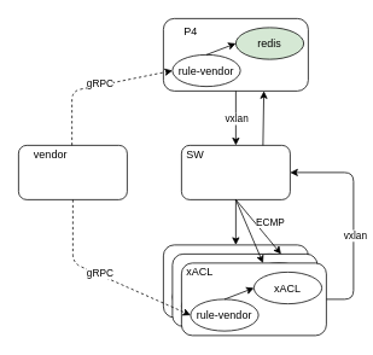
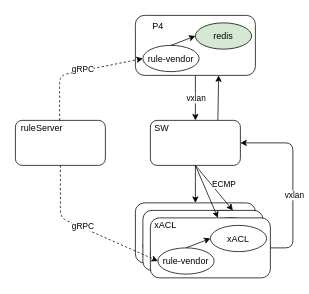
  <mxCell id="0" />
  <mxCell id="1" parent="0" />
  <mxCell id="2" value="" style="rounded=1;whiteSpace=wrap;html=1;" vertex="1" parent="1"><mxGeometry x="180" y="20" width="160" height="80" as="geometry" /></mxCell>
  <mxCell id="3" value="P4" style="text;html=1;align=center;verticalAlign=middle;resizable=0;points=[];autosize=1;" vertex="1" parent="1"><mxGeometry x="195" y="25" width="30" height="20" as="geometry" /></mxCell>
  <mxCell id="4" value="" style="rounded=1;whiteSpace=wrap;html=1;" vertex="1" parent="1"><mxGeometry x="200" y="160" width="120" height="60" as="geometry" /></mxCell>
  <mxCell id="5" value="SW" style="text;html=1;align=center;verticalAlign=middle;resizable=0;points=[];autosize=1;" vertex="1" parent="1"><mxGeometry x="200" y="160" width="30" height="20" as="geometry" /></mxCell>
  <mxCell id="6" value="" style="rounded=1;whiteSpace=wrap;html=1;" vertex="1" parent="1"><mxGeometry x="180" y="270" width="160" height="80" as="geometry" /></mxCell>
  <mxCell id="7" value="rule-vendor" style="ellipse;whiteSpace=wrap;html=1;" vertex="1" parent="1"><mxGeometry x="190" y="310" width="75" height="35" as="geometry" /></mxCell>
  <mxCell id="8" value="rule-vendor" style="ellipse;whiteSpace=wrap;html=1;" vertex="1" parent="1"><mxGeometry x="190" y="60" width="75" height="35" as="geometry" /></mxCell>
  <mxCell id="9" value="redis" style="ellipse;whiteSpace=wrap;html=1;fillColor=#d5e8d4;" vertex="1" parent="1"><mxGeometry x="260" y="30" width="75" height="35" as="geometry" /></mxCell>
  <mxCell id="10" value="xACL" style="ellipse;whiteSpace=wrap;html=1;" vertex="1" parent="1"><mxGeometry x="260" y="280" width="75" height="35" as="geometry" /></mxCell>
  <mxCell id="11" value="" style="endArrow=classic;html=1;entryX=0;entryY=0.5;entryDx=0;entryDy=0;exitX=0.5;exitY=0;exitDx=0;exitDy=0;" edge="1" parent="1" source="7" target="10"><mxGeometry width="50" height="50" relative="1" as="geometry"><mxPoint x="300" y="290" as="sourcePoint" /><mxPoint x="350" y="240" as="targetPoint" /></mxGeometry></mxCell>
  <mxCell id="12" value="" style="endArrow=classic;html=1;entryX=0;entryY=0.5;entryDx=0;entryDy=0;exitX=0.5;exitY=0;exitDx=0;exitDy=0;" edge="1" parent="1" source="8" target="9"><mxGeometry width="50" height="50" relative="1" as="geometry"><mxPoint x="237.5" y="350" as="sourcePoint" /><mxPoint x="270" y="337.5" as="targetPoint" /></mxGeometry></mxCell>
  <mxCell id="13" value="" style="endArrow=classic;html=1;exitX=0.5;exitY=1;exitDx=0;exitDy=0;" edge="1" parent="1" source="2" target="4"><mxGeometry width="50" height="50" relative="1" as="geometry"><mxPoint x="300" y="320" as="sourcePoint" /><mxPoint x="350" y="270" as="targetPoint" /></mxGeometry></mxCell>
  <mxCell id="14" value="vxlan" style="edgeLabel;html=1;align=center;verticalAlign=middle;resizable=0;points=[];" vertex="1" connectable="0" parent="13"><mxGeometry relative="1" as="geometry"><mxPoint as="offset" /></mxGeometry></mxCell>
  <mxCell id="15" value="" style="rounded=1;whiteSpace=wrap;html=1;" vertex="1" parent="1"><mxGeometry x="190" y="280" width="160" height="80" as="geometry" /></mxCell>
  <mxCell id="16" value="rule-vendor" style="ellipse;whiteSpace=wrap;html=1;" vertex="1" parent="1"><mxGeometry x="200" y="320" width="75" height="35" as="geometry" /></mxCell>
  <mxCell id="17" value="xACL" style="ellipse;whiteSpace=wrap;html=1;" vertex="1" parent="1"><mxGeometry x="270" y="290" width="75" height="35" as="geometry" /></mxCell>
  <mxCell id="18" value="" style="endArrow=classic;html=1;entryX=0;entryY=0.5;entryDx=0;entryDy=0;exitX=0.5;exitY=0;exitDx=0;exitDy=0;" edge="1" source="16" target="17" parent="1"><mxGeometry width="50" height="50" relative="1" as="geometry"><mxPoint x="310" y="300" as="sourcePoint" /><mxPoint x="360" y="250" as="targetPoint" /></mxGeometry></mxCell>
  <mxCell id="19" value="" style="rounded=1;whiteSpace=wrap;html=1;" vertex="1" parent="1"><mxGeometry x="200" y="290" width="160" height="80" as="geometry" /></mxCell>
  <mxCell id="20" value="xACL" style="text;html=1;align=center;verticalAlign=middle;resizable=0;points=[];autosize=1;" vertex="1" parent="1"><mxGeometry x="200" y="290" width="40" height="20" as="geometry" /></mxCell>
  <mxCell id="21" value="rule-vendor" style="ellipse;whiteSpace=wrap;html=1;" vertex="1" parent="1"><mxGeometry x="210" y="330" width="75" height="35" as="geometry" /></mxCell>
  <mxCell id="22" value="xACL" style="ellipse;whiteSpace=wrap;html=1;" vertex="1" parent="1"><mxGeometry x="280" y="300" width="75" height="35" as="geometry" /></mxCell>
  <mxCell id="23" value="" style="endArrow=classic;html=1;entryX=0;entryY=0.5;entryDx=0;entryDy=0;exitX=0.5;exitY=0;exitDx=0;exitDy=0;" edge="1" source="21" target="22" parent="1"><mxGeometry width="50" height="50" relative="1" as="geometry"><mxPoint x="320" y="310" as="sourcePoint" /><mxPoint x="370" y="260" as="targetPoint" /></mxGeometry></mxCell>
  <mxCell id="24" value="" style="endArrow=classic;html=1;exitX=0.5;exitY=1;exitDx=0;exitDy=0;entryX=0.75;entryY=0;entryDx=0;entryDy=0;" edge="1" parent="1" source="4" target="15"><mxGeometry width="50" height="50" relative="1" as="geometry"><mxPoint x="300" y="320" as="sourcePoint" /><mxPoint x="350" y="270" as="targetPoint" /></mxGeometry></mxCell>
  <mxCell id="25" value="ECMP" style="edgeLabel;html=1;align=center;verticalAlign=middle;resizable=0;points=[];" vertex="1" connectable="0" parent="24"><mxGeometry x="-0.131" y="2" relative="1" as="geometry"><mxPoint x="14.2" as="offset" /></mxGeometry></mxCell>
  <mxCell id="26" value="" style="endArrow=classic;html=1;exitX=0.5;exitY=1;exitDx=0;exitDy=0;" edge="1" parent="1" target="6"><mxGeometry width="50" height="50" relative="1" as="geometry"><mxPoint x="260" y="220" as="sourcePoint" /><mxPoint x="310" y="280" as="targetPoint" /></mxGeometry></mxCell>
  <mxCell id="27" value="" style="endArrow=classic;html=1;exitX=0.5;exitY=1;exitDx=0;exitDy=0;entryX=0.563;entryY=0;entryDx=0;entryDy=0;entryPerimeter=0;" edge="1" parent="1" target="19"><mxGeometry width="50" height="50" relative="1" as="geometry"><mxPoint x="260" y="220" as="sourcePoint" /><mxPoint x="260" y="270" as="targetPoint" /></mxGeometry></mxCell>
  <mxCell id="28" value="" style="rounded=1;whiteSpace=wrap;html=1;" vertex="1" parent="1"><mxGeometry x="20" y="160" width="120" height="60" as="geometry" /></mxCell>
- <mxCell id="29" value="vendor" style="text;html=1;align=center;verticalAlign=middle;resizable=0;points=[];autosize=1;" vertex="1" parent="1"><mxGeometry x="20" y="160" width="70" height="20" as="geometry" /></mxCell>
+ <mxCell id="29" value="ruleServer" style="text;html=1;align=center;verticalAlign=middle;resizable=0;points=[];autosize=1;" vertex="1" parent="1"><mxGeometry x="20" y="160" width="70" height="20" as="geometry" /></mxCell>
  <mxCell id="30" value="" style="endArrow=classic;html=1;exitX=0.5;exitY=1;exitDx=0;exitDy=0;entryX=0;entryY=0.5;entryDx=0;entryDy=0;dashed=1;" edge="1" parent="1" source="28" target="21"><mxGeometry width="50" height="50" relative="1" as="geometry"><mxPoint x="300" y="320" as="sourcePoint" /><mxPoint x="350" y="270" as="targetPoint" /><Array as="points"><mxPoint x="80" y="290" /></Array></mxGeometry></mxCell>
  <mxCell id="31" value="" style="endArrow=classic;html=1;dashed=1;exitX=0.843;exitY=0;exitDx=0;exitDy=0;exitPerimeter=0;entryX=0;entryY=0.5;entryDx=0;entryDy=0;" edge="1" parent="1" source="29" target="8"><mxGeometry width="50" height="50" relative="1" as="geometry"><mxPoint x="300" y="320" as="sourcePoint" /><mxPoint x="350" y="270" as="targetPoint" /><Array as="points"><mxPoint x="79" y="100" /></Array></mxGeometry></mxCell>
  <mxCell id="32" value="gRPC" style="edgeLabel;html=1;align=center;verticalAlign=middle;resizable=0;points=[];" vertex="1" connectable="0" parent="31"><mxGeometry x="-0.307" y="-31" relative="1" as="geometry"><mxPoint x="24" y="-39" as="offset" /></mxGeometry></mxCell>
  <mxCell id="33" value="gRPC" style="edgeLabel;html=1;align=center;verticalAlign=middle;resizable=0;points=[];" vertex="1" connectable="0" parent="31"><mxGeometry x="-0.307" y="-31" relative="1" as="geometry"><mxPoint x="24.84" y="169.62" as="offset" /></mxGeometry></mxCell>
  <mxCell id="34" value="" style="endArrow=classic;html=1;exitX=1;exitY=0.5;exitDx=0;exitDy=0;entryX=1;entryY=0.5;entryDx=0;entryDy=0;" edge="1" parent="1" source="19" target="4"><mxGeometry width="50" height="50" relative="1" as="geometry"><mxPoint x="300" y="320" as="sourcePoint" /><mxPoint x="350" y="270" as="targetPoint" /><Array as="points"><mxPoint x="390" y="330" /><mxPoint x="390" y="190" /></Array></mxGeometry></mxCell>
  <mxCell id="35" value="vxlan" style="edgeLabel;html=1;align=center;verticalAlign=middle;resizable=0;points=[];" vertex="1" connectable="0" parent="34"><mxGeometry x="-0.158" y="-1" relative="1" as="geometry"><mxPoint as="offset" /></mxGeometry></mxCell>
  <mxCell id="36" value="" style="endArrow=classic;html=1;exitX=0.75;exitY=0;exitDx=0;exitDy=0;" edge="1" parent="1" source="4"><mxGeometry width="50" height="50" relative="1" as="geometry"><mxPoint x="300" y="320" as="sourcePoint" /><mxPoint x="291" y="100" as="targetPoint" /></mxGeometry></mxCell>
